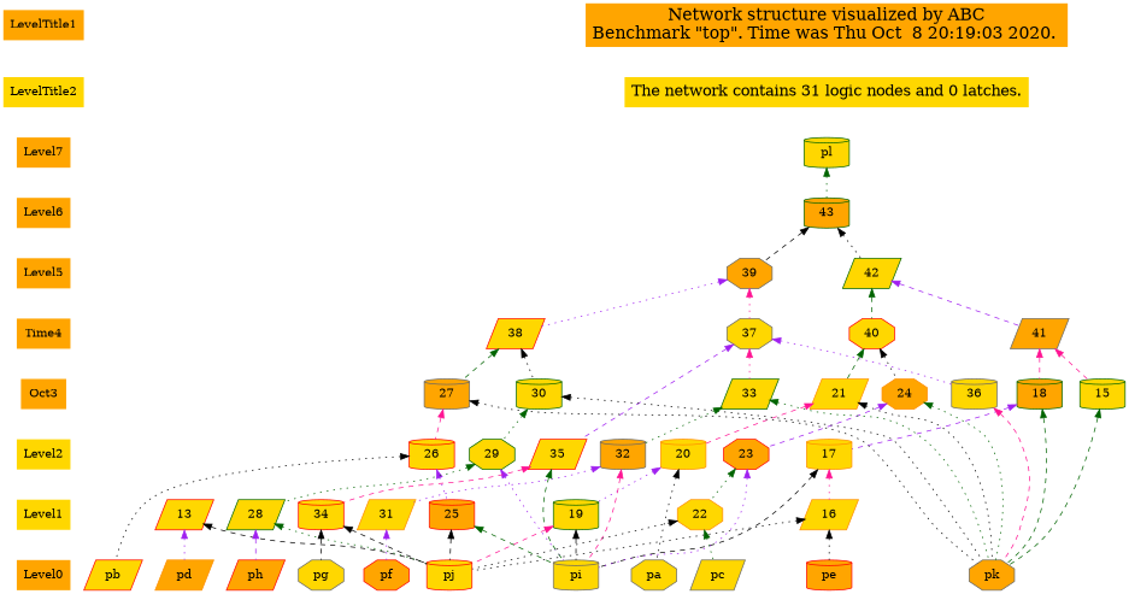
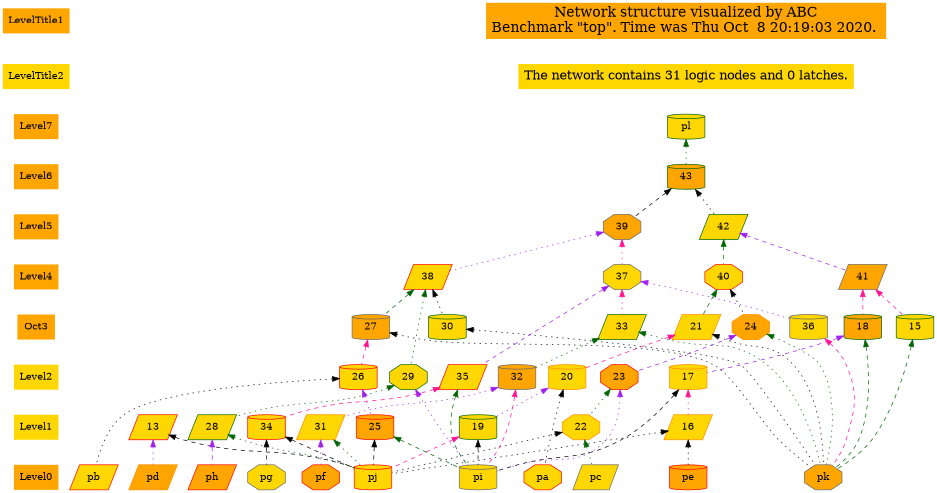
  digraph {
    node [color=darkgreen fillcolor=gold shape=cylinder style=filled]
    edge [dir=back style=dotted color=black]
    LevelTitle1 [fillcolor=orange shape=plaintext]
    LevelTitle2 [shape=plaintext]
    Level7 [color=red fillcolor=orange shape=plaintext]
    Level6 [color=darkorange fillcolor=orange shape=plaintext]
    Level5 [fillcolor=orange shape=plaintext]
-   Level4 [fillcolor=orange shape=plaintext label=Time4]
+   Level4 [fillcolor=orange shape=plaintext]
    n7 [fillcolor=orange label=Oct3 shape=plaintext]
    Level2 [shape=plaintext]
    Level1 [color=red shape=plaintext]
    Level0 [fillcolor=orange shape=plaintext]
    n11 [fillcolor=orange fontname="Times-Roman" fontsize=20 label="Network structure visualized by ABC\nBenchmark \"top\". Time was Thu Oct  8 20:19:03 2020. " shape=plaintext]
    n12 [color=red fontname="Times-Roman" fontsize=18 label="The network contains 31 logic nodes and 0 latches.\n" shape=plaintext]
    n13 [label=pl]
    n14 [fillcolor=orange label="43\n"]
    n15 [color=gray40 fillcolor=orange label="39\n" shape=octagon]
    n16 [label="42\n" shape=parallelogram]
    n17 [color=gray40 label="37\n" shape=octagon]
    n18 [color=red label="38\n" shape=parallelogram]
    n19 [color=red label="40\n" shape=octagon]
    n20 [color=gray40 fillcolor=orange label="41\n" shape=parallelogram]
    n21 [label="15\n"]
    n22 [fillcolor=orange label="18\n"]
    n23 [color=darkorange label="21\n" shape=parallelogram]
    n24 [color=darkorange fillcolor=orange label="24\n" shape=octagon]
    n25 [color=gray40 fillcolor=orange label="27\n"]
    n26 [label="30\n"]
    n27 [label="33\n" shape=parallelogram]
    n28 [color=gray40 label="36\n"]
    n29 [color=darkorange label="17\n"]
    n30 [color=darkorange label="20\n"]
    n31 [color=red fillcolor=orange label="23\n" shape=octagon]
    n32 [color=red label="26\n"]
    n33 [label="29\n" shape=octagon]
    n34 [color=gray40 fillcolor=orange label="32\n"]
    n35 [color=red label="35\n" shape=parallelogram]
    n36 [color=red label="13\n" shape=parallelogram]
    n37 [color=darkorange label="16\n" shape=parallelogram]
    n38 [label="19\n"]
    n39 [color=darkorange label="22\n" shape=octagon]
    n40 [color=red fillcolor=orange label="25\n"]
    n41 [label="28\n" shape=parallelogram]
    n42 [color=darkorange label="31\n" shape=parallelogram]
    n43 [color=red label="34\n"]
-   n44 [color=gray40 label=pa shape=octagon]
+   n44 [color=red label=pa shape=octagon]
    n45 [color=red label=pb shape=parallelogram]
    n46 [color=gray40 label=pc shape=parallelogram]
    n47 [color=darkorange fillcolor=orange label=pd shape=parallelogram]
    n48 [color=red fillcolor=orange label=pe]
    n49 [color=red fillcolor=orange label=pf shape=octagon]
    n50 [color=gray40 label=pg shape=octagon]
    n51 [color=red fillcolor=orange label=ph shape=parallelogram]
    n52 [color=gray40 label=pi]
    n53 [color=red label=pj]
    n54 [color=gray40 fillcolor=orange label=pk shape=octagon]
    subgraph sub_1 {
      LevelTitle1
      LevelTitle2
      Level7
      Level6
      Level5
      Level4
      n7
      Level2
      Level1
      Level0
    }
    subgraph sub_2 {
      rank=same
      LevelTitle1
      n11
    }
    subgraph sub_3 {
      rank=same
      LevelTitle2
      n12
    }
    subgraph sub_4 {
      rank=same
      Level7
      n13
    }
    subgraph sub_5 {
      rank=same
      Level6
      n14
    }
    subgraph sub_6 {
      rank=same
      Level5
      n15
      n16
    }
    subgraph sub_7 {
      rank=same
      Level4
      n17
      n18
      n19
      n20
    }
    subgraph sub_8 {
      rank=same
      n7
      n21
      n22
      n23
      n24
      n25
      n26
      n27
      n28
    }
    subgraph sub_9 {
      rank=same
      Level2
      n29
      n30
      n31
      n32
      n33
      n34
      n35
    }
    subgraph sub_10 {
      rank=same
      Level1
      n36
      n37
      n38
      n39
      n40
      n41
      n42
      n43
    }
    subgraph sub_11 {
      rank=same
      Level0
      n44
      n45
      n46
      n47
      n48
      n49
      n50
      n51
      n52
      n53
      n54
    }
    LevelTitle1 -> LevelTitle2 [style=invis color=""]
    LevelTitle2 -> Level7 [style=invis color=""]
    Level7 -> Level6 [style=invis color=""]
    Level6 -> Level5 [style=invis color=""]
    Level5 -> Level4 [style=invis color=""]
    Level4 -> n7 [style=invis color=""]
    n7 -> Level2 [style=invis color=""]
    Level2 -> Level1 [style=invis color=""]
    Level1 -> Level0 [style=invis color=""]
    n11 -> n12 [style=invis color=""]
    n12 -> n13 [style=invis color=""]
    n13 -> n14 [color=darkgreen]
    n14 -> n15 [style=dashed]
    n14 -> n16
    n15 -> n17 [color=deeppink]
    n15 -> n18 [color=purple]
    n16 -> n19 [color=darkgreen style=dashed]
    n16 -> n20 [color=purple style=dashed]
    n17 -> n27 [color=deeppink]
    n17 -> n28 [color=purple]
    n17 -> n35 [color=purple style=dashed]
    n18 -> n25 [color=darkgreen style=dashed]
    n18 -> n26
    n19 -> n23 [color=darkgreen style=dashed]
    n19 -> n24
    n20 -> n21 [color=deeppink style=dashed]
    n20 -> n22 [color=deeppink style=dashed]
    n21 -> n54 [color=darkgreen style=dashed]
    n22 -> n29 [color=purple style=dashed]
    n22 -> n54 [color=darkgreen style=dashed]
    n23 -> n30 [color=deeppink style=dashed]
    n23 -> n54
    n24 -> n31 [color=purple style=dashed]
    n24 -> n54 [color=darkgreen]
    n25 -> n32 [color=deeppink style=dashed]
    n25 -> n54
-   n26 -> n33 [color=darkgreen]
+   n18 -> n33 [color=darkgreen]
    n26 -> n54
    n27 -> n34 [color=darkgreen]
    n27 -> n54 [color=darkgreen]
    n28 -> n54 [color=deeppink style=dashed]
    n29 -> n37 [color=deeppink]
    n29 -> n52 [style=dashed]
    n30 -> n38 [color=purple]
    n30 -> n44
    n31 -> n39 [color=darkgreen]
    n31 -> n52 [color=purple]
    n32 -> n40 [color=purple]
    n32 -> n45
    n33 -> n41 [color=darkgreen]
    n33 -> n52 [color=purple]
    n34 -> n42 [color=purple]
    n34 -> n52 [color=deeppink style=dashed]
    n35 -> n43 [color=deeppink style=dashed]
    n35 -> n52 [color=darkgreen style=dashed]
    n36 -> n47 [color=purple]
    n36 -> n53 [style=dashed]
    n37 -> n48
    n37 -> n53
    n38 -> n52 [style=dashed]
    n38 -> n53 [color=deeppink style=dashed]
    n39 -> n46 [color=darkgreen]
    n39 -> n53
    n40 -> n52 [color=darkgreen style=dashed]
    n40 -> n53 [style=dashed]
    n41 -> n51 [color=purple style=dashed]
    n41 -> n53 [color=darkgreen]
    n42 -> n49 [color=purple]
+   n42 -> n53 [color=darkgreen]
    n43 -> n50 [style=dashed]
    n43 -> n53 [style=dashed]
  }
